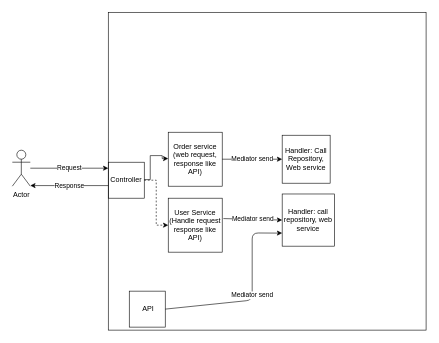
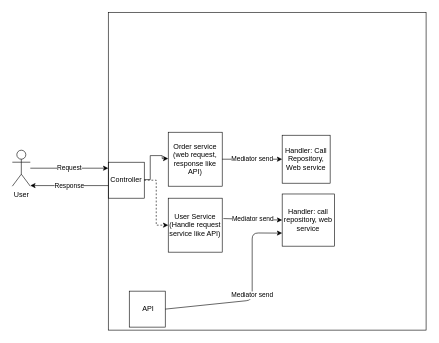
  <mxCell id="0" />
  <mxCell id="1" parent="0" />
- <mxCell id="2" value="Actor" style="shape=umlActor;verticalLabelPosition=bottom;verticalAlign=top;html=1;outlineConnect=0;" vertex="1" parent="1"><mxGeometry x="20" y="250" width="30" height="60" as="geometry" /></mxCell>
+ <mxCell id="2" value="User" style="shape=umlActor;verticalLabelPosition=bottom;verticalAlign=top;html=1;outlineConnect=0;" vertex="1" parent="1"><mxGeometry x="20" y="250" width="30" height="60" as="geometry" /></mxCell>
  <mxCell id="3" value="Request" style="endArrow=classic;html=1;" edge="1" parent="1"><mxGeometry width="50" height="50" relative="1" as="geometry"><mxPoint x="50" y="280" as="sourcePoint" /><mxPoint x="180" y="280" as="targetPoint" /></mxGeometry></mxCell>
  <mxCell id="4" value="" style="whiteSpace=wrap;html=1;aspect=fixed;fillColor=none;" vertex="1" parent="1"><mxGeometry x="180" y="20" width="530" height="530" as="geometry" /></mxCell>
  <mxCell id="5" value="Response" style="endArrow=classic;html=1;entryX=1;entryY=1;entryDx=0;entryDy=0;entryPerimeter=0;" edge="1" parent="1"><mxGeometry width="50" height="50" relative="1" as="geometry"><mxPoint x="180" y="309" as="sourcePoint" /><mxPoint x="50" y="309" as="targetPoint" /></mxGeometry></mxCell>
  <mxCell id="6" value="" style="edgeStyle=orthogonalEdgeStyle;rounded=0;orthogonalLoop=1;jettySize=auto;html=1;dashed=1;" edge="1" parent="1" source="8" target="10"><mxGeometry relative="1" as="geometry" /></mxCell>
  <mxCell id="7" value="" style="edgeStyle=orthogonalEdgeStyle;rounded=0;orthogonalLoop=1;jettySize=auto;html=1;entryX=0;entryY=0.5;entryDx=0;entryDy=0;" edge="1" parent="1"><mxGeometry relative="1" as="geometry"><mxPoint x="240" y="299" as="sourcePoint" /><mxPoint x="280" y="264" as="targetPoint" /><Array as="points"><mxPoint x="250" y="299" /><mxPoint x="250" y="259" /><mxPoint x="270" y="259" /><mxPoint x="270" y="264" /></Array></mxGeometry></mxCell>
  <mxCell id="8" value="Controller" style="whiteSpace=wrap;html=1;aspect=fixed;fillColor=none;" vertex="1" parent="1"><mxGeometry x="180" y="270" width="60" height="60" as="geometry" /></mxCell>
  <mxCell id="9" value="Order service&lt;br&gt;(web request, response like API)" style="whiteSpace=wrap;html=1;aspect=fixed;fillColor=none;" vertex="1" parent="1"><mxGeometry x="280" y="220" width="90" height="90" as="geometry" /></mxCell>
- <mxCell id="10" value="User Service&lt;br&gt;(Handle request response like API)" style="whiteSpace=wrap;html=1;aspect=fixed;fillColor=none;" vertex="1" parent="1"><mxGeometry x="280" y="330" width="90" height="90" as="geometry" /></mxCell>
+ <mxCell id="10" value="User Service&lt;br&gt;(Handle request service like API)" style="whiteSpace=wrap;html=1;aspect=fixed;fillColor=none;" vertex="1" parent="1"><mxGeometry x="280" y="330" width="90" height="90" as="geometry" /></mxCell>
  <mxCell id="11" value="Handler: Call Repository, Web service" style="whiteSpace=wrap;html=1;aspect=fixed;fillColor=none;" vertex="1" parent="1"><mxGeometry x="470" y="225" width="80" height="80" as="geometry" /></mxCell>
  <mxCell id="12" value="Mediator send" style="endArrow=classic;html=1;exitX=1;exitY=0.5;exitDx=0;exitDy=0;entryX=0;entryY=0.5;entryDx=0;entryDy=0;" edge="1" parent="1" source="9" target="11"><mxGeometry width="50" height="50" relative="1" as="geometry"><mxPoint x="380" y="290" as="sourcePoint" /><mxPoint x="430" y="240" as="targetPoint" /></mxGeometry></mxCell>
  <mxCell id="13" value="Mediator send" style="endArrow=classic;html=1;entryX=0;entryY=0.5;entryDx=0;entryDy=0;" edge="1" parent="1" target="14"><mxGeometry width="50" height="50" relative="1" as="geometry"><mxPoint x="372" y="364" as="sourcePoint" /><mxPoint x="480" y="275" as="targetPoint" /></mxGeometry></mxCell>
  <mxCell id="14" value="Handler: call repository, web service" style="whiteSpace=wrap;html=1;aspect=fixed;fillColor=none;" vertex="1" parent="1"><mxGeometry x="470" y="323" width="87" height="87" as="geometry" /></mxCell>
  <mxCell id="15" value="&amp;nbsp;API" style="whiteSpace=wrap;html=1;aspect=fixed;fillColor=none;" vertex="1" parent="1"><mxGeometry x="215" y="485" width="60" height="60" as="geometry" /></mxCell>
  <mxCell id="16" value="Mediator send" style="endArrow=classic;html=1;exitX=1;exitY=0.5;exitDx=0;exitDy=0;entryX=0;entryY=0.75;entryDx=0;entryDy=0;" edge="1" parent="1" source="15" target="14"><mxGeometry width="50" height="50" relative="1" as="geometry"><mxPoint x="380" y="320" as="sourcePoint" /><mxPoint x="430" y="270" as="targetPoint" /><Array as="points"><mxPoint x="420" y="500" /><mxPoint x="420" y="388" /></Array></mxGeometry></mxCell>
